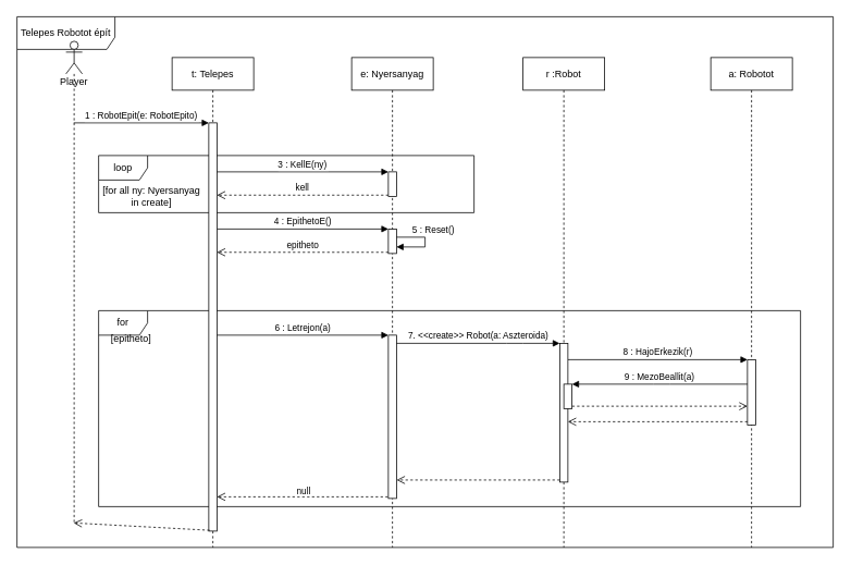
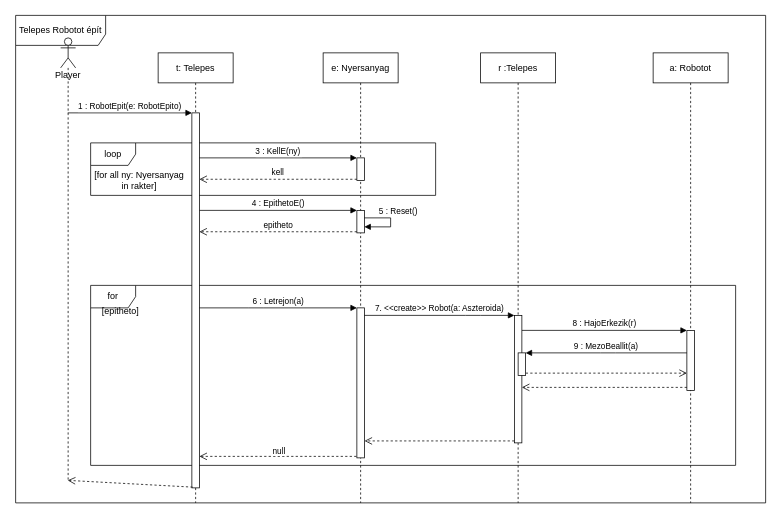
  <mxCell id="0" />
  <mxCell id="1" parent="0" />
  <mxCell id="2" value="Telepes Robotot épít" style="shape=umlFrame;whiteSpace=wrap;html=1;width=120;height=40;" parent="1" vertex="1"><mxGeometry x="20" y="20" width="1000" height="650" as="geometry" /></mxCell>
  <mxCell id="3" value="for" style="shape=umlFrame;whiteSpace=wrap;html=1;" parent="1" vertex="1"><mxGeometry x="120" y="380" width="860" height="240" as="geometry" /></mxCell>
  <mxCell id="4" value="4 : EpithetoE()" style="html=1;verticalAlign=bottom;endArrow=block;entryX=0;entryY=0;" parent="1" source="8" target="10" edge="1"><mxGeometry relative="1" as="geometry"><mxPoint x="260" y="250" as="sourcePoint" /></mxGeometry></mxCell>
  <mxCell id="5" value="loop" style="shape=umlFrame;whiteSpace=wrap;html=1;" parent="1" vertex="1"><mxGeometry x="120" y="190" width="460" height="70" as="geometry" /></mxCell>
  <mxCell id="6" value="t: Telepes" style="shape=umlLifeline;perimeter=lifelinePerimeter;container=1;collapsible=0;recursiveResize=0;rounded=0;shadow=0;strokeWidth=1;" parent="1" vertex="1"><mxGeometry x="210" y="70" width="100" height="600" as="geometry" /></mxCell>
  <mxCell id="7" value="1 : RobotEpit(e: RobotEpito)" style="verticalAlign=bottom;startArrow=none;endArrow=block;startSize=8;shadow=0;strokeWidth=1;startFill=0;" parent="6" source="33" edge="1"><mxGeometry relative="1" as="geometry"><mxPoint x="-50" y="80" as="sourcePoint" /><mxPoint x="45" y="80" as="targetPoint" /></mxGeometry></mxCell>
  <mxCell id="8" value="" style="html=1;points=[];perimeter=orthogonalPerimeter;" parent="6" vertex="1"><mxGeometry x="45" y="80" width="10" height="500" as="geometry" /></mxCell>
  <mxCell id="9" value="e: Nyersanyag" style="shape=umlLifeline;perimeter=lifelinePerimeter;container=1;collapsible=0;recursiveResize=0;rounded=0;shadow=0;strokeWidth=1;" parent="1" vertex="1"><mxGeometry x="430" y="70" width="100" height="600" as="geometry" /></mxCell>
  <mxCell id="10" value="" style="html=1;points=[];perimeter=orthogonalPerimeter;" parent="9" vertex="1"><mxGeometry x="45" y="210" width="10" height="30" as="geometry" /></mxCell>
  <mxCell id="11" value="" style="points=[];perimeter=orthogonalPerimeter;rounded=0;shadow=0;strokeWidth=1;" parent="9" vertex="1"><mxGeometry x="45" y="140" width="10" height="30" as="geometry" /></mxCell>
  <mxCell id="12" value="" style="html=1;points=[];perimeter=orthogonalPerimeter;" parent="9" vertex="1"><mxGeometry x="45" y="340" width="10" height="200" as="geometry" /></mxCell>
  <mxCell id="13" value="5 : Reset()" style="html=1;verticalAlign=bottom;endArrow=block;entryX=1;entryY=0.733;entryDx=0;entryDy=0;entryPerimeter=0;rounded=0;" parent="9" target="10" edge="1"><mxGeometry x="-0.146" y="10" relative="1" as="geometry"><mxPoint x="55" y="220" as="sourcePoint" /><mxPoint x="150" y="220" as="targetPoint" /><Array as="points"><mxPoint x="90" y="220" /><mxPoint x="90" y="232" /></Array><mxPoint as="offset" /></mxGeometry></mxCell>
  <mxCell id="14" value="kell" style="verticalAlign=bottom;endArrow=open;dashed=1;endSize=8;exitX=0;exitY=0.95;shadow=0;strokeWidth=1;" parent="1" source="11" target="8" edge="1"><mxGeometry relative="1" as="geometry"><mxPoint x="365" y="226" as="targetPoint" /></mxGeometry></mxCell>
  <mxCell id="15" value="3 : KellE(ny)" style="verticalAlign=bottom;endArrow=block;entryX=0;entryY=0;shadow=0;strokeWidth=1;" parent="1" source="8" target="11" edge="1"><mxGeometry relative="1" as="geometry"><mxPoint x="365" y="150" as="sourcePoint" /><Array as="points" /></mxGeometry></mxCell>
- <mxCell id="16" value="[for all ny: Nyersanyag in create]" style="text;html=1;strokeColor=none;fillColor=none;align=center;verticalAlign=middle;whiteSpace=wrap;rounded=0;" parent="1" vertex="1"><mxGeometry x="120" y="230" width="130" height="20" as="geometry" /></mxCell>
+ <mxCell id="16" value="[for all ny: Nyersanyag in rakter]" style="text;html=1;strokeColor=none;fillColor=none;align=center;verticalAlign=middle;whiteSpace=wrap;rounded=0;" parent="1" vertex="1"><mxGeometry x="120" y="230" width="130" height="20" as="geometry" /></mxCell>
  <mxCell id="17" value="[epitheto]" style="text;html=1;strokeColor=none;fillColor=none;align=center;verticalAlign=middle;whiteSpace=wrap;rounded=0;" parent="1" vertex="1"><mxGeometry x="140" y="405" width="40" height="20" as="geometry" /></mxCell>
  <mxCell id="18" value="epitheto" style="html=1;verticalAlign=bottom;endArrow=open;dashed=1;endSize=8;exitX=0;exitY=0.95;" parent="1" source="10" target="8" edge="1"><mxGeometry relative="1" as="geometry"><mxPoint x="260" y="269" as="targetPoint" /></mxGeometry></mxCell>
  <mxCell id="19" value="a: Robotot" style="shape=umlLifeline;perimeter=lifelinePerimeter;whiteSpace=wrap;html=1;container=1;collapsible=0;recursiveResize=0;outlineConnect=0;" parent="1" vertex="1"><mxGeometry x="870" y="70" width="100" height="600" as="geometry" /></mxCell>
  <mxCell id="20" value="" style="html=1;points=[];perimeter=orthogonalPerimeter;" parent="19" vertex="1"><mxGeometry x="45" y="370" width="10" height="80" as="geometry" /></mxCell>
  <mxCell id="21" value="8 : HajoErkezik(r)" style="html=1;verticalAlign=bottom;endArrow=block;entryX=0;entryY=0;" parent="1" source="30" target="20" edge="1"><mxGeometry relative="1" as="geometry"><mxPoint x="865" y="590" as="sourcePoint" /></mxGeometry></mxCell>
  <mxCell id="22" value="" style="html=1;verticalAlign=bottom;endArrow=open;dashed=1;endSize=8;exitX=0;exitY=0.95;" parent="1" source="20" target="30" edge="1"><mxGeometry relative="1" as="geometry"><mxPoint x="865" y="666" as="targetPoint" /></mxGeometry></mxCell>
  <mxCell id="23" value="9 : MezoBeallit(a)" style="html=1;verticalAlign=bottom;endArrow=block;" parent="1" source="20" target="31" edge="1"><mxGeometry relative="1" as="geometry"><mxPoint x="844.9" y="600" as="sourcePoint" /><mxPoint x="490" y="690" as="targetPoint" /><Array as="points"><mxPoint x="810" y="470" /></Array></mxGeometry></mxCell>
  <mxCell id="24" value="" style="html=1;verticalAlign=bottom;endArrow=open;dashed=1;endSize=8;exitX=1.02;exitY=0.9;exitDx=0;exitDy=0;exitPerimeter=0;" parent="1" source="31" target="20" edge="1"><mxGeometry relative="1" as="geometry"><mxPoint x="844.9" y="676" as="targetPoint" /><mxPoint x="490" y="709" as="sourcePoint" /></mxGeometry></mxCell>
  <mxCell id="25" value="" style="html=1;verticalAlign=bottom;endArrow=open;dashed=1;endSize=8;exitX=0.1;exitY=0.998;exitDx=0;exitDy=0;exitPerimeter=0;" parent="1" source="8" target="33" edge="1"><mxGeometry relative="1" as="geometry"><mxPoint x="250" y="790" as="sourcePoint" /><mxPoint x="100" y="649" as="targetPoint" /><Array as="points" /></mxGeometry></mxCell>
  <mxCell id="26" value="6 : Letrejon(a)" style="html=1;verticalAlign=bottom;endArrow=block;entryX=0;entryY=0;" parent="1" source="8" target="12" edge="1"><mxGeometry relative="1" as="geometry"><mxPoint x="405" y="700" as="sourcePoint" /><Array as="points"><mxPoint x="340" y="410" /></Array></mxGeometry></mxCell>
  <mxCell id="27" value="" style="html=1;verticalAlign=bottom;endArrow=open;dashed=1;endSize=8;exitX=-0.06;exitY=0.99;exitDx=0;exitDy=0;exitPerimeter=0;" parent="1" source="12" target="8" edge="1"><mxGeometry relative="1" as="geometry"><mxPoint x="405" y="776" as="targetPoint" /><Array as="points" /></mxGeometry></mxCell>
  <mxCell id="28" value="null" style="edgeLabel;html=1;align=center;verticalAlign=middle;resizable=0;points=[];" parent="27" vertex="1" connectable="0"><mxGeometry x="0.217" y="1" relative="1" as="geometry"><mxPoint x="22.6" y="-9" as="offset" /></mxGeometry></mxCell>
- <mxCell id="29" value="r :Robot" style="shape=umlLifeline;perimeter=lifelinePerimeter;whiteSpace=wrap;html=1;container=1;collapsible=0;recursiveResize=0;outlineConnect=0;" parent="1" vertex="1"><mxGeometry x="640" y="70" width="100" height="600" as="geometry" /></mxCell>
+ <mxCell id="29" value="r :Telepes" style="shape=umlLifeline;perimeter=lifelinePerimeter;whiteSpace=wrap;html=1;container=1;collapsible=0;recursiveResize=0;outlineConnect=0;" parent="1" vertex="1"><mxGeometry x="640" y="70" width="100" height="600" as="geometry" /></mxCell>
  <mxCell id="30" value="" style="html=1;points=[];perimeter=orthogonalPerimeter;" parent="29" vertex="1"><mxGeometry x="45" y="350" width="10" height="170" as="geometry" /></mxCell>
  <mxCell id="31" value="" style="html=1;points=[];perimeter=orthogonalPerimeter;" parent="29" vertex="1"><mxGeometry x="50" y="400" width="10" height="30" as="geometry" /></mxCell>
  <mxCell id="32" value="7. &amp;lt;&amp;lt;create&amp;gt;&amp;gt; Robot(a: Aszteroida)" style="html=1;verticalAlign=bottom;endArrow=block;strokeColor=#000000;" parent="1" source="12" target="30" edge="1"><mxGeometry width="80" relative="1" as="geometry"><mxPoint x="640" y="480" as="sourcePoint" /><mxPoint x="720" y="480" as="targetPoint" /><Array as="points"><mxPoint x="630" y="420" /></Array></mxGeometry></mxCell>
  <mxCell id="33" value="Player" style="shape=umlLifeline;participant=umlActor;perimeter=lifelinePerimeter;whiteSpace=wrap;html=1;container=1;collapsible=0;recursiveResize=0;verticalAlign=top;spacingTop=36;outlineConnect=0;" parent="1" vertex="1"><mxGeometry x="80" y="50" width="20" height="590" as="geometry" /></mxCell>
  <mxCell id="34" value="" style="html=1;verticalAlign=bottom;endArrow=open;dashed=1;endSize=8;entryX=1.02;entryY=0.887;entryDx=0;entryDy=0;entryPerimeter=0;" parent="1" source="30" target="12" edge="1"><mxGeometry relative="1" as="geometry"><mxPoint x="630" y="550" as="sourcePoint" /><mxPoint x="550" y="550" as="targetPoint" /></mxGeometry></mxCell>
